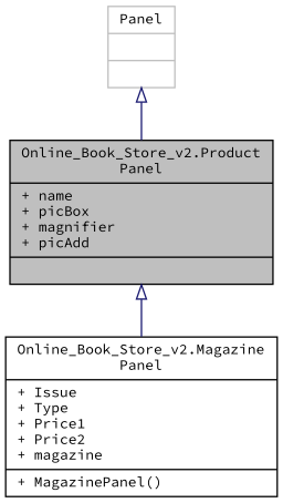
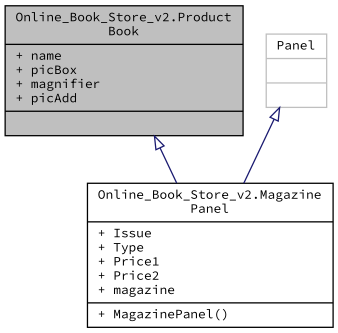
  digraph {
    fontname="Source Code Pro"
    node [color=black fillcolor=white fontname="Source Code Pro" fontsize=10 shape=record style=filled]
    edge [arrowtail=onormal color=midnightblue dir=back fontname="Source Code Pro" fontsize=10 labelfontname=Helvetica labelfontsize=10 style=solid]
-   n1 [fillcolor=grey75 fontcolor=black height=0.2 label="{Online_Book_Store_v2.Product\lPanel\n|+ name\l+ picBox\l+ magnifier\l+ picAdd\l|}" width=0.4]
+   n1 [fillcolor=grey75 fontcolor=black height=0.2 label="{Online_Book_Store_v2.Product\lBook\n|+ name\l+ picBox\l+ magnifier\l+ picAdd\l|}" width=0.4]
    n2 [height=0.2 label="{Online_Book_Store_v2.Magazine\lPanel\n|+ Issue\l+ Type\l+ Price1\l+ Price2\l+ magazine\l|+ MagazinePanel()\l}" width=0.4]
    n3 [color=grey75 height=0.2 label="{Panel\n||}" width=0.4]
    n1 -> n2
-   n3 -> n1
+   n3 -> n2
  }
